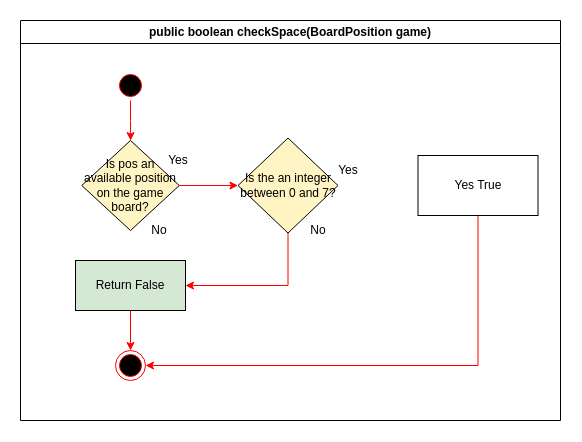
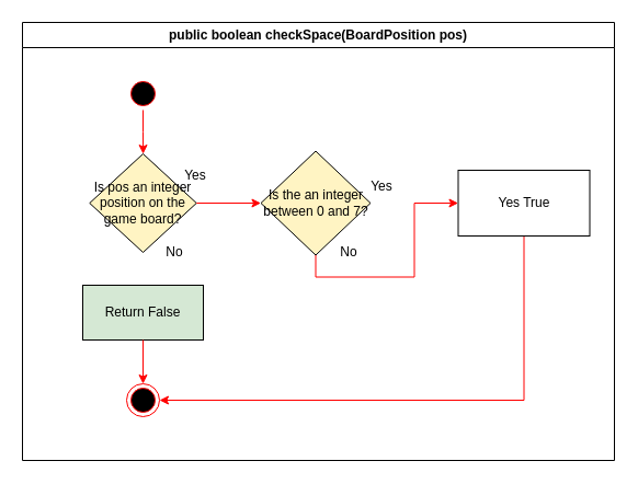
  <mxCell id="0" />
  <mxCell id="1" parent="0" />
- <mxCell id="2" value="public boolean checkSpace(BoardPosition game)" style="swimlane;whiteSpace=wrap" parent="1" vertex="1"><mxGeometry x="20" y="20" width="540" height="400" as="geometry" /></mxCell>
+ <mxCell id="2" value="public boolean checkSpace(BoardPosition pos)" style="swimlane;whiteSpace=wrap" parent="1" vertex="1"><mxGeometry x="20" y="20" width="540" height="400" as="geometry" /></mxCell>
  <mxCell id="3" value="" style="edgeStyle=orthogonalEdgeStyle;rounded=0;orthogonalLoop=1;jettySize=auto;html=1;strokeColor=#FF0000;" edge="1" parent="2" source="4" target="8"><mxGeometry relative="1" as="geometry" /></mxCell>
  <mxCell id="4" value="" style="ellipse;shape=startState;fillColor=#000000;strokeColor=#ff0000;" parent="2" vertex="1"><mxGeometry x="95" y="50" width="30" height="30" as="geometry" /></mxCell>
  <mxCell id="5" value="Return False" style="whiteSpace=wrap;fillColor=#d5e8d4;" parent="2" vertex="1"><mxGeometry x="55" y="240" width="110" height="50" as="geometry" /></mxCell>
  <mxCell id="6" value="No" style="text;html=1;strokeColor=none;fillColor=none;align=center;verticalAlign=middle;whiteSpace=wrap;rounded=0;" parent="2" vertex="1"><mxGeometry x="118.75" y="200" width="40" height="20" as="geometry" /></mxCell>
  <mxCell id="7" value="Yes" style="text;html=1;strokeColor=none;fillColor=none;align=center;verticalAlign=middle;whiteSpace=wrap;rounded=0;" parent="2" vertex="1"><mxGeometry x="137.5" y="130" width="40" height="20" as="geometry" /></mxCell>
- <mxCell id="8" value="&lt;span&gt;Is pos an available position on the game board?&lt;/span&gt;" style="rhombus;whiteSpace=wrap;html=1;fillColor=#FFF4C3;" vertex="1" parent="2"><mxGeometry x="61.25" y="120" width="97.5" height="90" as="geometry" /></mxCell>
+ <mxCell id="8" value="&lt;span&gt;Is pos an integer position on the game board?&lt;/span&gt;" style="rhombus;whiteSpace=wrap;html=1;fillColor=#FFF4C3;" vertex="1" parent="2"><mxGeometry x="61.25" y="120" width="97.5" height="90" as="geometry" /></mxCell>
  <mxCell id="9" value="" style="ellipse;whiteSpace=wrap;html=1;aspect=fixed;fontColor=#000000;labelBorderColor=#FF0000;strokeColor=#FF0000;" parent="2" vertex="1"><mxGeometry x="95" y="330" width="30" height="30" as="geometry" /></mxCell>
  <mxCell id="10" value="" style="ellipse;shape=startState;fillColor=#000000;strokeColor=#ff0000;" parent="2" vertex="1"><mxGeometry x="95" y="330" width="30" height="30" as="geometry" /></mxCell>
  <mxCell id="11" value="" style="edgeStyle=none;rounded=0;orthogonalLoop=1;jettySize=auto;html=1;strokeColor=#FF0000;fontColor=#000000;exitX=0.5;exitY=1;exitDx=0;exitDy=0;" parent="2" source="5" target="10" edge="1"><mxGeometry relative="1" as="geometry"><mxPoint x="175" y="413" as="sourcePoint" /></mxGeometry></mxCell>
- <mxCell id="12" style="edgeStyle=orthogonalEdgeStyle;rounded=0;orthogonalLoop=1;jettySize=auto;html=1;exitX=0.5;exitY=1;exitDx=0;exitDy=0;entryX=1;entryY=0.5;entryDx=0;entryDy=0;strokeColor=#FF0000;" edge="1" parent="2" source="13" target="5"><mxGeometry relative="1" as="geometry" /></mxCell>
+ <mxCell id="12" style="edgeStyle=orthogonalEdgeStyle;rounded=0;orthogonalLoop=1;jettySize=auto;html=1;exitX=0.5;exitY=1;exitDx=0;exitDy=0;strokeColor=#FF0000;" edge="1" parent="2" source="13" target="18"><mxGeometry relative="1" as="geometry" /></mxCell>
  <mxCell id="13" value="Is the an integer between 0 and 7?" style="rhombus;whiteSpace=wrap;html=1;fillColor=#FFF4C3;" vertex="1" parent="2"><mxGeometry x="217.5" y="117.5" width="100" height="95" as="geometry" /></mxCell>
  <mxCell id="14" value="" style="edgeStyle=orthogonalEdgeStyle;rounded=0;orthogonalLoop=1;jettySize=auto;html=1;strokeColor=#FF0000;" edge="1" parent="2" source="8" target="13"><mxGeometry relative="1" as="geometry"><mxPoint x="237.5" y="165" as="targetPoint" /></mxGeometry></mxCell>
  <mxCell id="15" value="No" style="text;html=1;strokeColor=none;fillColor=none;align=center;verticalAlign=middle;whiteSpace=wrap;rounded=0;" vertex="1" parent="2"><mxGeometry x="277.5" y="200" width="40" height="20" as="geometry" /></mxCell>
  <mxCell id="16" value="Yes" style="text;html=1;strokeColor=none;fillColor=none;align=center;verticalAlign=middle;whiteSpace=wrap;rounded=0;" vertex="1" parent="2"><mxGeometry x="307.5" y="140" width="40" height="20" as="geometry" /></mxCell>
  <mxCell id="17" style="edgeStyle=orthogonalEdgeStyle;rounded=0;orthogonalLoop=1;jettySize=auto;html=1;exitX=0.5;exitY=1;exitDx=0;exitDy=0;entryX=1;entryY=0.5;entryDx=0;entryDy=0;strokeColor=#FF0000;" edge="1" parent="2" source="18" target="9"><mxGeometry relative="1" as="geometry" /></mxCell>
  <mxCell id="18" value="Yes True" style="rounded=0;whiteSpace=wrap;html=1;fontColor=#000000;" vertex="1" parent="2"><mxGeometry x="397.5" y="135" width="120" height="60" as="geometry" /></mxCell>
